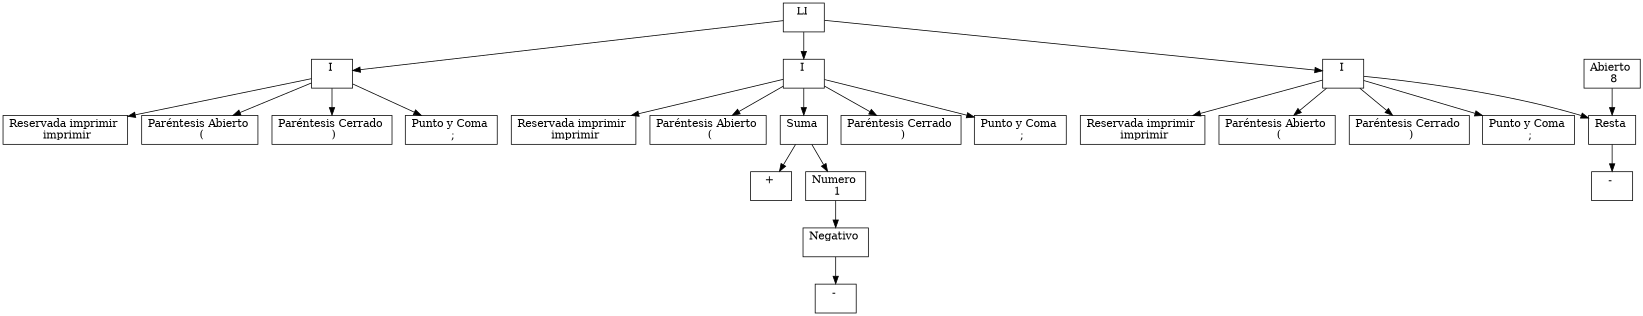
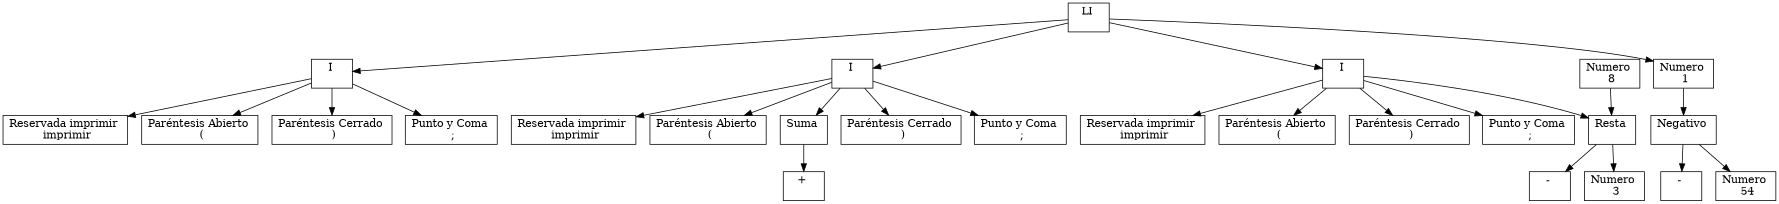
  digraph {
    node [shape=box]
    n1 [label="LI \n "]
    n2 [label="I \n "]
    n3 [label="I \n "]
    n4 [label="I \n "]
    n5 [label="Reservada imprimir \n imprimir"]
    n6 [label="Paréntesis Abierto \n ("]
    n7 [label="Paréntesis Cerrado \n )"]
    n8 [label="Punto y Coma \n ;"]
    n9 [label="Reservada imprimir \n imprimir"]
    n10 [label="Paréntesis Abierto \n ("]
    n11 [label="Suma \n "]
    n12 [label="Paréntesis Cerrado \n )"]
    n13 [label="Punto y Coma \n ;"]
    n14 [label="Reservada imprimir \n imprimir"]
    n15 [label="Paréntesis Abierto \n ("]
    n16 [label="Resta \n "]
    n17 [label="Paréntesis Cerrado \n )"]
    n18 [label="Punto y Coma \n ;"]
    n19 [label="+ \n "]
    n20 [label="Numero \n 1"]
    n21 [label="Negativo \n "]
    n22 [label="- \n "]
+   n23 [label="Numero \n 54"]
    n24 [label="- \n "]
-   n26 [label="Abierto \n 8"]
+   n25 [label="Numero \n 3"]
+   n26 [label="Numero \n 8"]
    n1 -> n2
    n1 -> n3
    n1 -> n4
    n2 -> n5
    n2 -> n6
    n2 -> n7
    n2 -> n8
    n3 -> n9
    n3 -> n10
    n3 -> n11
    n3 -> n12
    n3 -> n13
    n4 -> n14
    n4 -> n15
    n4 -> n16
    n4 -> n17
    n4 -> n18
    n11 -> n19
-   n11 -> n20
+   n1 -> n20
    n16 -> n24
+   n16 -> n25
    n20 -> n21
    n21 -> n22
+   n21 -> n23
    n26 -> n16
  }
